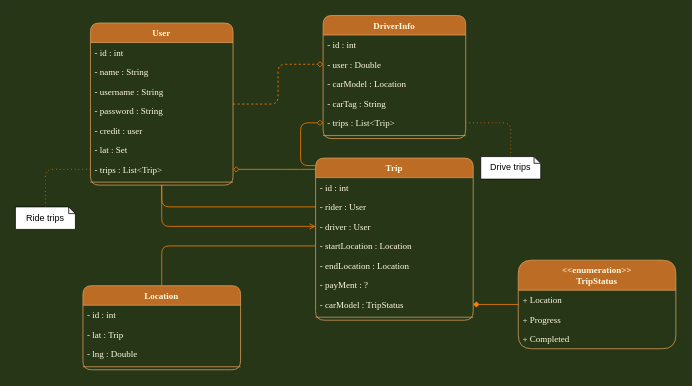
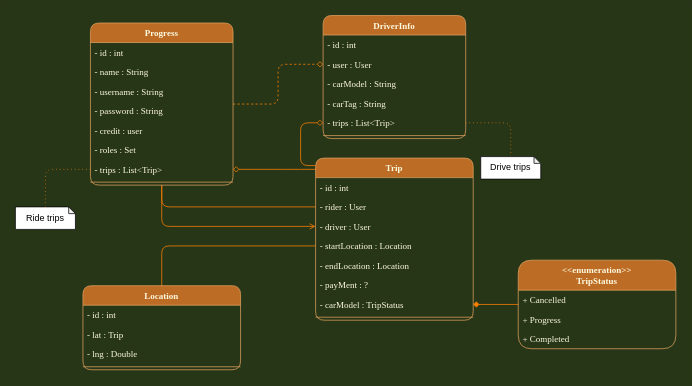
  <mxCell id="0" />
  <mxCell id="1" parent="0" />
  <mxCell id="2" value="DriverInfo" style="swimlane;fontStyle=1;align=center;verticalAlign=top;childLayout=stackLayout;horizontal=1;startSize=26;horizontalStack=0;resizeParent=1;resizeParentMax=0;resizeLast=0;collapsible=1;marginBottom=0;fillColor=#BC6C25;strokeColor=#DDA15E;fontColor=#FEFAE0;fontFamily=Lucida Console;rounded=1;" parent="1" vertex="1"><mxGeometry x="430" y="20" width="190" height="164" as="geometry" /></mxCell>
  <mxCell id="3" value="- id : int" style="text;strokeColor=none;fillColor=none;align=left;verticalAlign=top;spacingLeft=4;spacingRight=4;overflow=hidden;rotatable=0;points=[[0,0.5],[1,0.5]];portConstraint=eastwest;fontColor=#FEFAE0;fontFamily=Lucida Console;rounded=1;" vertex="1" parent="2"><mxGeometry y="26" width="190" height="26" as="geometry" /></mxCell>
- <mxCell id="4" value="- user : Double" style="text;strokeColor=none;fillColor=none;align=left;verticalAlign=top;spacingLeft=4;spacingRight=4;overflow=hidden;rotatable=0;points=[[0,0.5],[1,0.5]];portConstraint=eastwest;fontColor=#FEFAE0;fontFamily=Lucida Console;rounded=1;" parent="2" vertex="1"><mxGeometry y="52" width="190" height="26" as="geometry" /></mxCell>
- <mxCell id="5" value="- carModel : Location" style="text;strokeColor=none;fillColor=none;align=left;verticalAlign=top;spacingLeft=4;spacingRight=4;overflow=hidden;rotatable=0;points=[[0,0.5],[1,0.5]];portConstraint=eastwest;fontColor=#FEFAE0;fontFamily=Lucida Console;rounded=1;" parent="2" vertex="1"><mxGeometry y="78" width="190" height="26" as="geometry" /></mxCell>
+ <mxCell id="4" value="- user : User" style="text;strokeColor=none;fillColor=none;align=left;verticalAlign=top;spacingLeft=4;spacingRight=4;overflow=hidden;rotatable=0;points=[[0,0.5],[1,0.5]];portConstraint=eastwest;fontColor=#FEFAE0;fontFamily=Lucida Console;rounded=1;" parent="2" vertex="1"><mxGeometry y="52" width="190" height="26" as="geometry" /></mxCell>
+ <mxCell id="5" value="- carModel : String" style="text;strokeColor=none;fillColor=none;align=left;verticalAlign=top;spacingLeft=4;spacingRight=4;overflow=hidden;rotatable=0;points=[[0,0.5],[1,0.5]];portConstraint=eastwest;fontColor=#FEFAE0;fontFamily=Lucida Console;rounded=1;" parent="2" vertex="1"><mxGeometry y="78" width="190" height="26" as="geometry" /></mxCell>
  <mxCell id="6" value="- carTag : String" style="text;strokeColor=none;fillColor=none;align=left;verticalAlign=top;spacingLeft=4;spacingRight=4;overflow=hidden;rotatable=0;points=[[0,0.5],[1,0.5]];portConstraint=eastwest;fontColor=#FEFAE0;fontFamily=Lucida Console;rounded=1;" parent="2" vertex="1"><mxGeometry y="104" width="190" height="26" as="geometry" /></mxCell>
  <mxCell id="7" value="- trips : List&lt;Trip&gt;" style="text;strokeColor=none;fillColor=none;align=left;verticalAlign=top;spacingLeft=4;spacingRight=4;overflow=hidden;rotatable=0;points=[[0,0.5],[1,0.5]];portConstraint=eastwest;fontColor=#FEFAE0;fontFamily=Lucida Console;rounded=1;" vertex="1" parent="2"><mxGeometry y="130" width="190" height="26" as="geometry" /></mxCell>
  <mxCell id="8" value="" style="line;strokeWidth=1;fillColor=none;align=left;verticalAlign=middle;spacingTop=-1;spacingLeft=3;spacingRight=3;rotatable=0;labelPosition=right;points=[];portConstraint=eastwest;strokeColor=#DDA15E;fontColor=#FEFAE0;labelBackgroundColor=#283618;fontFamily=Lucida Console;rounded=1;" parent="2" vertex="1"><mxGeometry y="156" width="190" height="8" as="geometry" /></mxCell>
  <mxCell id="9" style="edgeStyle=orthogonalEdgeStyle;rounded=1;sketch=0;orthogonalLoop=1;jettySize=auto;html=1;entryX=0;entryY=0.5;entryDx=0;entryDy=0;shadow=0;endArrow=diamond;endFill=0;strokeColor=#FF8000;dashed=1;" edge="1" parent="1" source="12" target="4"><mxGeometry relative="1" as="geometry" /></mxCell>
  <mxCell id="10" style="edgeStyle=orthogonalEdgeStyle;rounded=1;sketch=0;orthogonalLoop=1;jettySize=auto;html=1;entryX=0;entryY=0.5;entryDx=0;entryDy=0;shadow=0;endArrow=none;endFill=0;strokeColor=#FF8000;" edge="1" parent="1" source="12" target="25"><mxGeometry relative="1" as="geometry" /></mxCell>
  <mxCell id="11" style="edgeStyle=orthogonalEdgeStyle;rounded=1;sketch=0;orthogonalLoop=1;jettySize=auto;html=1;entryX=0;entryY=0.5;entryDx=0;entryDy=0;shadow=0;endArrow=open;endFill=0;strokeColor=#FF8000;" edge="1" parent="1" source="12" target="26"><mxGeometry relative="1" as="geometry" /></mxCell>
- <mxCell id="12" value="User" style="swimlane;fontStyle=1;align=center;verticalAlign=top;childLayout=stackLayout;horizontal=1;startSize=26;horizontalStack=0;resizeParent=1;resizeParentMax=0;resizeLast=0;collapsible=1;marginBottom=0;fillColor=#BC6C25;strokeColor=#DDA15E;fontColor=#FEFAE0;fontFamily=Lucida Console;rounded=1;" parent="1" vertex="1"><mxGeometry x="120" y="30" width="190" height="216" as="geometry" /></mxCell>
+ <mxCell id="12" value="Progress" style="swimlane;fontStyle=1;align=center;verticalAlign=top;childLayout=stackLayout;horizontal=1;startSize=26;horizontalStack=0;resizeParent=1;resizeParentMax=0;resizeLast=0;collapsible=1;marginBottom=0;fillColor=#BC6C25;strokeColor=#DDA15E;fontColor=#FEFAE0;fontFamily=Lucida Console;rounded=1;" parent="1" vertex="1"><mxGeometry x="120" y="30" width="190" height="216" as="geometry" /></mxCell>
  <mxCell id="13" value="- id : int" style="text;strokeColor=none;fillColor=none;align=left;verticalAlign=top;spacingLeft=4;spacingRight=4;overflow=hidden;rotatable=0;points=[[0,0.5],[1,0.5]];portConstraint=eastwest;fontColor=#FEFAE0;fontFamily=Lucida Console;rounded=1;" parent="12" vertex="1"><mxGeometry y="26" width="190" height="26" as="geometry" /></mxCell>
  <mxCell id="14" value="- name : String" style="text;strokeColor=none;fillColor=none;align=left;verticalAlign=top;spacingLeft=4;spacingRight=4;overflow=hidden;rotatable=0;points=[[0,0.5],[1,0.5]];portConstraint=eastwest;fontColor=#FEFAE0;fontFamily=Lucida Console;rounded=1;" vertex="1" parent="12"><mxGeometry y="52" width="190" height="26" as="geometry" /></mxCell>
  <mxCell id="15" value="- username : String" style="text;strokeColor=none;fillColor=none;align=left;verticalAlign=top;spacingLeft=4;spacingRight=4;overflow=hidden;rotatable=0;points=[[0,0.5],[1,0.5]];portConstraint=eastwest;fontColor=#FEFAE0;fontFamily=Lucida Console;rounded=1;" parent="12" vertex="1"><mxGeometry y="78" width="190" height="26" as="geometry" /></mxCell>
  <mxCell id="16" value="- password : String" style="text;strokeColor=none;fillColor=none;align=left;verticalAlign=top;spacingLeft=4;spacingRight=4;overflow=hidden;rotatable=0;points=[[0,0.5],[1,0.5]];portConstraint=eastwest;fontColor=#FEFAE0;fontFamily=Lucida Console;rounded=1;" parent="12" vertex="1"><mxGeometry y="104" width="190" height="26" as="geometry" /></mxCell>
  <mxCell id="17" value="- credit : user" style="text;strokeColor=none;fillColor=none;align=left;verticalAlign=top;spacingLeft=4;spacingRight=4;overflow=hidden;rotatable=0;points=[[0,0.5],[1,0.5]];portConstraint=eastwest;fontColor=#FEFAE0;fontFamily=Lucida Console;rounded=1;" vertex="1" parent="12"><mxGeometry y="130" width="190" height="26" as="geometry" /></mxCell>
- <mxCell id="18" value="- lat : Set" style="text;strokeColor=none;fillColor=none;align=left;verticalAlign=top;spacingLeft=4;spacingRight=4;overflow=hidden;rotatable=0;points=[[0,0.5],[1,0.5]];portConstraint=eastwest;fontColor=#FEFAE0;fontFamily=Lucida Console;rounded=1;" vertex="1" parent="12"><mxGeometry y="156" width="190" height="26" as="geometry" /></mxCell>
+ <mxCell id="18" value="- roles : Set" style="text;strokeColor=none;fillColor=none;align=left;verticalAlign=top;spacingLeft=4;spacingRight=4;overflow=hidden;rotatable=0;points=[[0,0.5],[1,0.5]];portConstraint=eastwest;fontColor=#FEFAE0;fontFamily=Lucida Console;rounded=1;" vertex="1" parent="12"><mxGeometry y="156" width="190" height="26" as="geometry" /></mxCell>
  <mxCell id="19" value="- trips : List&lt;Trip&gt;" style="text;strokeColor=none;fillColor=none;align=left;verticalAlign=top;spacingLeft=4;spacingRight=4;overflow=hidden;rotatable=0;points=[[0,0.5],[1,0.5]];portConstraint=eastwest;fontColor=#FEFAE0;fontFamily=Lucida Console;rounded=1;" vertex="1" parent="12"><mxGeometry y="182" width="190" height="26" as="geometry" /></mxCell>
  <mxCell id="20" value="" style="line;strokeWidth=1;fillColor=none;align=left;verticalAlign=middle;spacingTop=-1;spacingLeft=3;spacingRight=3;rotatable=0;labelPosition=right;points=[];portConstraint=eastwest;strokeColor=#DDA15E;fontColor=#FEFAE0;labelBackgroundColor=#283618;fontFamily=Lucida Console;rounded=1;" parent="12" vertex="1"><mxGeometry y="208" width="190" height="8" as="geometry" /></mxCell>
  <mxCell id="21" style="edgeStyle=orthogonalEdgeStyle;rounded=1;sketch=0;orthogonalLoop=1;jettySize=auto;html=1;entryX=0;entryY=0.5;entryDx=0;entryDy=0;shadow=0;endArrow=diamond;endFill=0;strokeColor=#FF8000;" edge="1" parent="1" source="23" target="7"><mxGeometry relative="1" as="geometry"><Array as="points"><mxPoint x="400" y="220" /><mxPoint x="400" y="163" /></Array></mxGeometry></mxCell>
  <mxCell id="22" style="edgeStyle=orthogonalEdgeStyle;rounded=1;sketch=0;orthogonalLoop=1;jettySize=auto;html=1;entryX=1;entryY=0.5;entryDx=0;entryDy=0;shadow=0;endArrow=diamond;endFill=0;strokeColor=#FF8000;" edge="1" parent="1" source="23" target="19"><mxGeometry relative="1" as="geometry"><Array as="points"><mxPoint x="390" y="225" /><mxPoint x="390" y="225" /></Array></mxGeometry></mxCell>
  <mxCell id="23" value="Trip" style="swimlane;fontStyle=1;align=center;verticalAlign=top;childLayout=stackLayout;horizontal=1;startSize=26;horizontalStack=0;resizeParent=1;resizeParentMax=0;resizeLast=0;collapsible=1;marginBottom=0;fillColor=#BC6C25;strokeColor=#DDA15E;fontColor=#FEFAE0;fontFamily=Lucida Console;rounded=1;" vertex="1" parent="1"><mxGeometry x="420" y="210" width="210" height="216" as="geometry" /></mxCell>
  <mxCell id="24" value="- id : int" style="text;strokeColor=none;fillColor=none;align=left;verticalAlign=top;spacingLeft=4;spacingRight=4;overflow=hidden;rotatable=0;points=[[0,0.5],[1,0.5]];portConstraint=eastwest;fontColor=#FEFAE0;fontFamily=Lucida Console;rounded=1;" vertex="1" parent="23"><mxGeometry y="26" width="210" height="26" as="geometry" /></mxCell>
  <mxCell id="25" value="- rider : User" style="text;strokeColor=none;fillColor=none;align=left;verticalAlign=top;spacingLeft=4;spacingRight=4;overflow=hidden;rotatable=0;points=[[0,0.5],[1,0.5]];portConstraint=eastwest;fontColor=#FEFAE0;fontFamily=Lucida Console;rounded=1;" vertex="1" parent="23"><mxGeometry y="52" width="210" height="26" as="geometry" /></mxCell>
  <mxCell id="26" value="- driver : User" style="text;strokeColor=none;fillColor=none;align=left;verticalAlign=top;spacingLeft=4;spacingRight=4;overflow=hidden;rotatable=0;points=[[0,0.5],[1,0.5]];portConstraint=eastwest;fontColor=#FEFAE0;fontFamily=Lucida Console;rounded=1;" vertex="1" parent="23"><mxGeometry y="78" width="210" height="26" as="geometry" /></mxCell>
  <mxCell id="27" value="- startLocation : Location" style="text;strokeColor=none;fillColor=none;align=left;verticalAlign=top;spacingLeft=4;spacingRight=4;overflow=hidden;rotatable=0;points=[[0,0.5],[1,0.5]];portConstraint=eastwest;fontColor=#FEFAE0;fontFamily=Lucida Console;rounded=1;" vertex="1" parent="23"><mxGeometry y="104" width="210" height="26" as="geometry" /></mxCell>
  <mxCell id="28" value="- endLocation : Location" style="text;strokeColor=none;fillColor=none;align=left;verticalAlign=top;spacingLeft=4;spacingRight=4;overflow=hidden;rotatable=0;points=[[0,0.5],[1,0.5]];portConstraint=eastwest;fontColor=#FEFAE0;fontFamily=Lucida Console;rounded=1;" vertex="1" parent="23"><mxGeometry y="130" width="210" height="26" as="geometry" /></mxCell>
  <mxCell id="29" value="- payMent : ?" style="text;strokeColor=none;fillColor=none;align=left;verticalAlign=top;spacingLeft=4;spacingRight=4;overflow=hidden;rotatable=0;points=[[0,0.5],[1,0.5]];portConstraint=eastwest;fontColor=#FEFAE0;fontFamily=Lucida Console;rounded=1;" vertex="1" parent="23"><mxGeometry y="156" width="210" height="26" as="geometry" /></mxCell>
  <mxCell id="30" value="- carModel : TripStatus" style="text;strokeColor=none;fillColor=none;align=left;verticalAlign=top;spacingLeft=4;spacingRight=4;overflow=hidden;rotatable=0;points=[[0,0.5],[1,0.5]];portConstraint=eastwest;fontColor=#FEFAE0;fontFamily=Lucida Console;rounded=1;" vertex="1" parent="23"><mxGeometry y="182" width="210" height="26" as="geometry" /></mxCell>
  <mxCell id="31" value="" style="line;strokeWidth=1;fillColor=none;align=left;verticalAlign=middle;spacingTop=-1;spacingLeft=3;spacingRight=3;rotatable=0;labelPosition=right;points=[];portConstraint=eastwest;strokeColor=#DDA15E;fontColor=#FEFAE0;labelBackgroundColor=#283618;fontFamily=Lucida Console;rounded=1;" vertex="1" parent="23"><mxGeometry y="208" width="210" height="8" as="geometry" /></mxCell>
  <mxCell id="32" style="edgeStyle=orthogonalEdgeStyle;rounded=1;sketch=0;orthogonalLoop=1;jettySize=auto;html=1;entryX=1;entryY=0.5;entryDx=0;entryDy=0;shadow=0;endArrow=diamond;endFill=1;strokeColor=#FF8000;" edge="1" parent="1" source="33" target="30"><mxGeometry relative="1" as="geometry" /></mxCell>
  <mxCell id="33" value="&lt;&lt;enumeration&gt;&gt;&#10;TripStatus" style="swimlane;fontStyle=1;align=center;verticalAlign=top;childLayout=stackLayout;horizontal=1;startSize=40;horizontalStack=0;resizeParent=1;resizeParentMax=0;resizeLast=0;collapsible=1;marginBottom=0;fillColor=#BC6C25;strokeColor=#DDA15E;fontColor=#FEFAE0;fontFamily=Lucida Console;rounded=1;" vertex="1" parent="1"><mxGeometry x="690" y="346" width="210" height="118" as="geometry" /></mxCell>
- <mxCell id="34" value="+ Location" style="text;strokeColor=none;fillColor=none;align=left;verticalAlign=top;spacingLeft=4;spacingRight=4;overflow=hidden;rotatable=0;points=[[0,0.5],[1,0.5]];portConstraint=eastwest;fontColor=#FEFAE0;fontFamily=Lucida Console;rounded=1;" vertex="1" parent="33"><mxGeometry y="40" width="210" height="26" as="geometry" /></mxCell>
+ <mxCell id="34" value="+ Cancelled" style="text;strokeColor=none;fillColor=none;align=left;verticalAlign=top;spacingLeft=4;spacingRight=4;overflow=hidden;rotatable=0;points=[[0,0.5],[1,0.5]];portConstraint=eastwest;fontColor=#FEFAE0;fontFamily=Lucida Console;rounded=1;" vertex="1" parent="33"><mxGeometry y="40" width="210" height="26" as="geometry" /></mxCell>
  <mxCell id="35" value="+ Progress" style="text;strokeColor=none;fillColor=none;align=left;verticalAlign=top;spacingLeft=4;spacingRight=4;overflow=hidden;rotatable=0;points=[[0,0.5],[1,0.5]];portConstraint=eastwest;fontColor=#FEFAE0;fontFamily=Lucida Console;rounded=1;" vertex="1" parent="33"><mxGeometry y="66" width="210" height="26" as="geometry" /></mxCell>
  <mxCell id="36" value="+ Completed" style="text;strokeColor=none;fillColor=none;align=left;verticalAlign=top;spacingLeft=4;spacingRight=4;overflow=hidden;rotatable=0;points=[[0,0.5],[1,0.5]];portConstraint=eastwest;fontColor=#FEFAE0;fontFamily=Lucida Console;rounded=1;" vertex="1" parent="33"><mxGeometry y="92" width="210" height="26" as="geometry" /></mxCell>
  <mxCell id="37" style="edgeStyle=orthogonalEdgeStyle;rounded=1;sketch=0;orthogonalLoop=1;jettySize=auto;html=1;entryX=0;entryY=0.5;entryDx=0;entryDy=0;shadow=0;endArrow=none;endFill=1;strokeColor=#FF8000;" edge="1" parent="1" source="38" target="27"><mxGeometry relative="1" as="geometry" /></mxCell>
  <mxCell id="38" value="Location" style="swimlane;fontStyle=1;align=center;verticalAlign=top;childLayout=stackLayout;horizontal=1;startSize=26;horizontalStack=0;resizeParent=1;resizeParentMax=0;resizeLast=0;collapsible=1;marginBottom=0;fillColor=#BC6C25;strokeColor=#DDA15E;fontColor=#FEFAE0;fontFamily=Lucida Console;rounded=1;" vertex="1" parent="1"><mxGeometry x="110" y="380" width="210" height="112" as="geometry" /></mxCell>
  <mxCell id="39" value="- id : int" style="text;strokeColor=none;fillColor=none;align=left;verticalAlign=top;spacingLeft=4;spacingRight=4;overflow=hidden;rotatable=0;points=[[0,0.5],[1,0.5]];portConstraint=eastwest;fontColor=#FEFAE0;fontFamily=Lucida Console;rounded=1;" vertex="1" parent="38"><mxGeometry y="26" width="210" height="26" as="geometry" /></mxCell>
  <mxCell id="40" value="- lat : Trip" style="text;strokeColor=none;fillColor=none;align=left;verticalAlign=top;spacingLeft=4;spacingRight=4;overflow=hidden;rotatable=0;points=[[0,0.5],[1,0.5]];portConstraint=eastwest;fontColor=#FEFAE0;fontFamily=Lucida Console;rounded=1;" vertex="1" parent="38"><mxGeometry y="52" width="210" height="26" as="geometry" /></mxCell>
  <mxCell id="41" value="- lng : Double" style="text;strokeColor=none;fillColor=none;align=left;verticalAlign=top;spacingLeft=4;spacingRight=4;overflow=hidden;rotatable=0;points=[[0,0.5],[1,0.5]];portConstraint=eastwest;fontColor=#FEFAE0;fontFamily=Lucida Console;rounded=1;" vertex="1" parent="38"><mxGeometry y="78" width="210" height="26" as="geometry" /></mxCell>
  <mxCell id="42" value="" style="line;strokeWidth=1;fillColor=none;align=left;verticalAlign=middle;spacingTop=-1;spacingLeft=3;spacingRight=3;rotatable=0;labelPosition=right;points=[];portConstraint=eastwest;strokeColor=#DDA15E;fontColor=#FEFAE0;labelBackgroundColor=#283618;fontFamily=Lucida Console;rounded=1;" vertex="1" parent="38"><mxGeometry y="104" width="210" height="8" as="geometry" /></mxCell>
  <mxCell id="43" style="edgeStyle=orthogonalEdgeStyle;rounded=1;sketch=0;orthogonalLoop=1;jettySize=auto;html=1;entryX=0;entryY=0.5;entryDx=0;entryDy=0;shadow=0;endArrow=none;endFill=0;strokeColor=#FF8000;dashed=1;dashPattern=1 4;" edge="1" parent="1" source="44" target="19"><mxGeometry relative="1" as="geometry" /></mxCell>
  <mxCell id="44" value="Ride trips" style="shape=note;whiteSpace=wrap;html=1;backgroundOutline=1;darkOpacity=0.05;rounded=1;size=9;" vertex="1" parent="1"><mxGeometry x="20" y="275" width="80" height="30" as="geometry" /></mxCell>
  <mxCell id="45" style="edgeStyle=orthogonalEdgeStyle;rounded=1;sketch=0;orthogonalLoop=1;jettySize=auto;html=1;entryX=1;entryY=0.5;entryDx=0;entryDy=0;shadow=0;dashed=1;dashPattern=1 4;endArrow=none;endFill=0;strokeColor=#FF8000;" edge="1" parent="1" source="46" target="7"><mxGeometry relative="1" as="geometry" /></mxCell>
  <mxCell id="46" value="Drive trips" style="shape=note;whiteSpace=wrap;html=1;backgroundOutline=1;darkOpacity=0.05;rounded=1;size=9;" vertex="1" parent="1"><mxGeometry x="640" y="208" width="80" height="30" as="geometry" /></mxCell>
